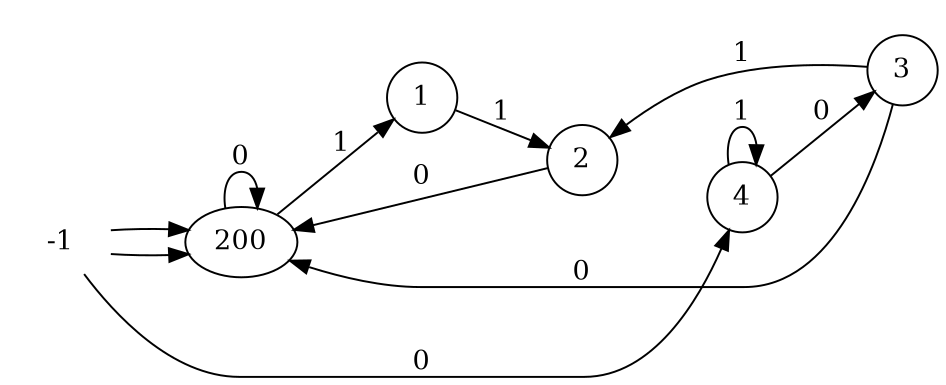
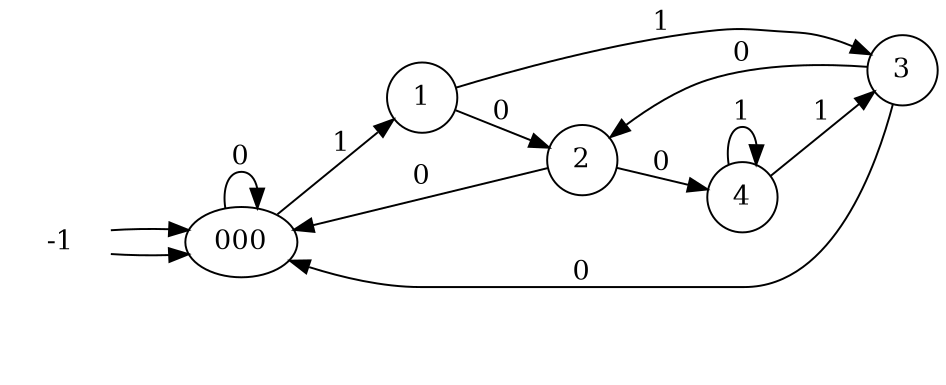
  digraph {
    rankdir=LR
    node [shape=circle]
    -1 [color=white shape=""]
-   n2 [label=200 ordering=out shape=""]
+   n2 [label=000 ordering=out shape=""]
    1
    2
    3
    4
    -1 -> n2
    -1 -> n2
    n2 -> n2 [label=0]
    n2 -> 1 [label=1]
-   1 -> 2 [label=1]
+   1 -> 2 [label=0]
+   1 -> 3 [label=1]
    2 -> n2 [label=0]
-   -1 -> 4 [label=0]
+   2 -> 4 [label=0]
    3 -> n2 [label=0]
-   3 -> 2 [label=1]
-   4 -> 3 [label=0]
+   3 -> 2 [label=0]
+   4 -> 3 [label=1]
    4 -> 4 [label=1]
  }
